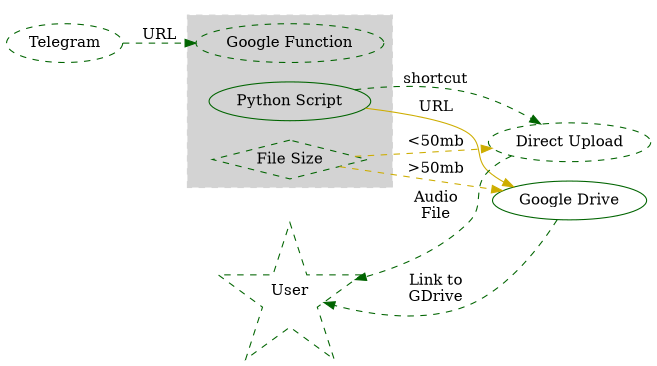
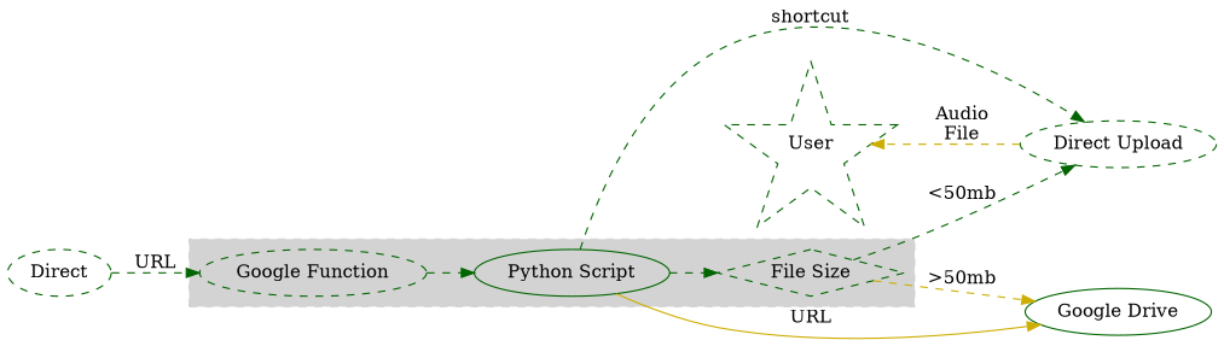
  digraph {
    rankdir=LR
    node [color=darkgreen fillcolor=white style=dashed]
    edge [color=darkgreen style=dashed]
    n1 [label=User shape=star]
    n2 [label="Google Function"]
    n3 [label="Python Script" style="#dashed"]
    n4 [label="File Size" shape=diamond]
    n5 [label="Google Drive" style="#dashed"]
    n6 [label="Direct Upload"]
-   n7 [label=Telegram]
+   n7 [label=Direct]
    subgraph sub_1 {
      rank=min
      n1
    }
    subgraph cluster_2 {
      color=lightgray
      style="filled,dashed"
      n2
      n3
      n4
    }
+   n2 -> n3
+   n3 -> n4
    n3 -> n5 [color=gold3 label=URL style="#dashed"]
    n3 -> n6 [label=shortcut]
    n4 -> n5 [color=gold3 label=">50mb"]
-   n4 -> n6 [color=gold3 label="<50mb"]
-   n5 -> n1 [label="Link to\nGDrive"]
-   n6 -> n1 [label="Audio\nFile"]
+   n4 -> n6 [label="<50mb"]
+   n6 -> n1 [color=gold3 label="Audio\nFile"]
    n7 -> n2 [label=URL]
  }
